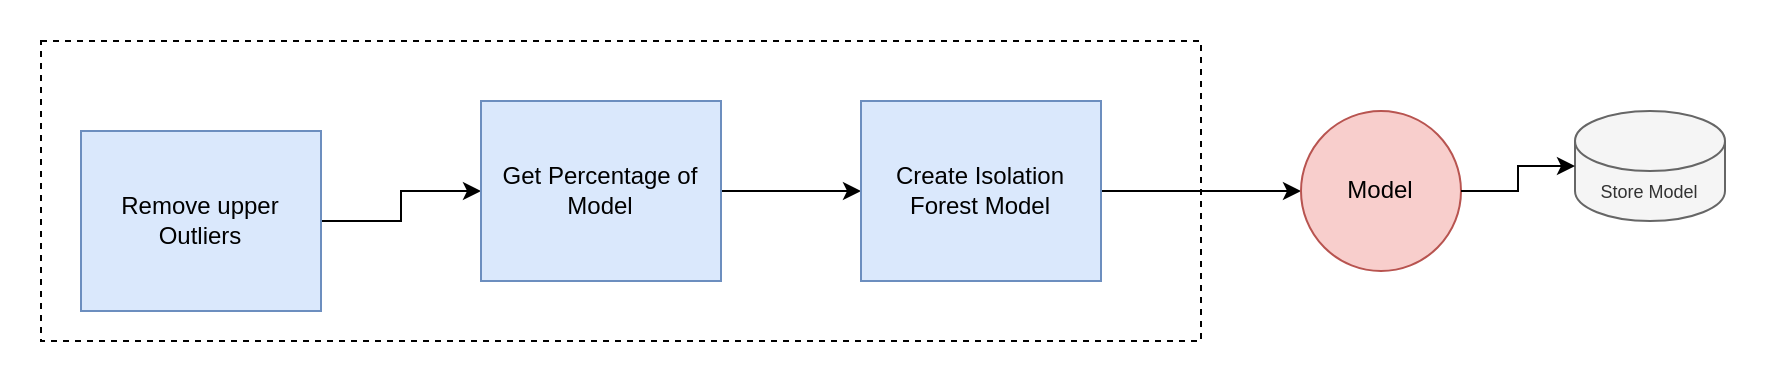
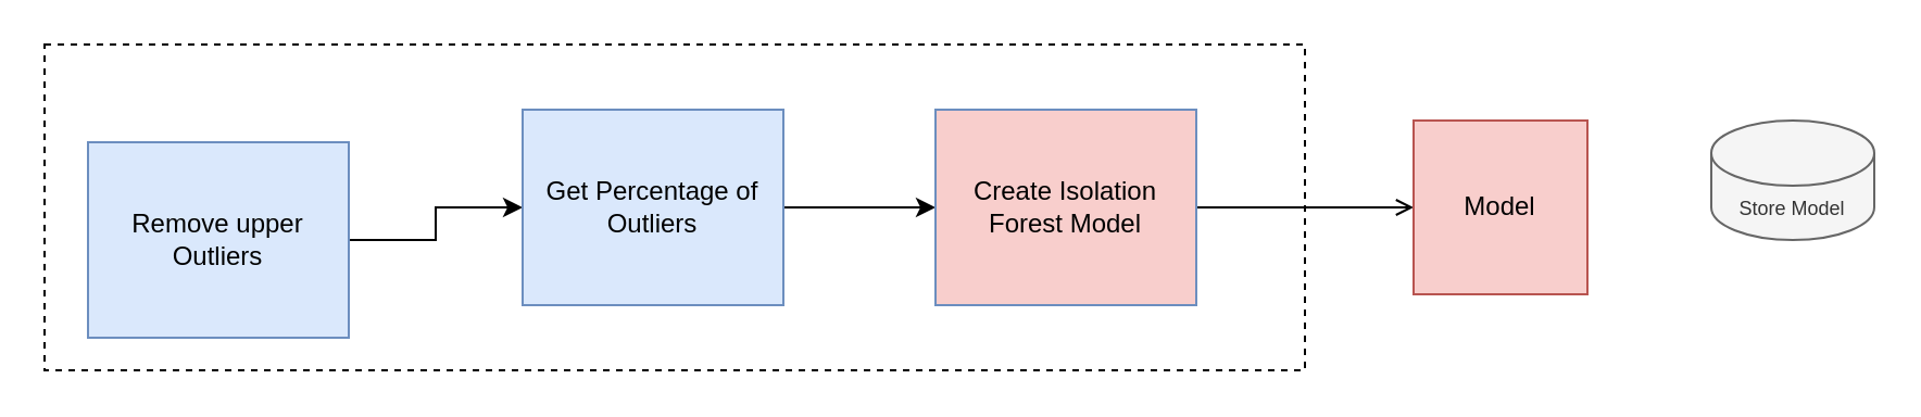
  <mxCell id="0" />
  <mxCell id="1" parent="0" />
  <mxCell id="2" value="" style="rounded=0;whiteSpace=wrap;html=1;fillColor=none;dashed=1;" parent="1" vertex="1"><mxGeometry x="20" y="20" width="580" height="150" as="geometry" /></mxCell>
  <mxCell id="3" style="edgeStyle=orthogonalEdgeStyle;rounded=0;orthogonalLoop=1;jettySize=auto;html=1;entryX=0;entryY=0.5;entryDx=0;entryDy=0;" parent="1" source="4" target="6" edge="1"><mxGeometry relative="1" as="geometry" /></mxCell>
  <mxCell id="4" value="Remove upper Outliers" style="rounded=0;whiteSpace=wrap;html=1;fillColor=#dae8fc;strokeColor=#6c8ebf;" parent="1" vertex="1"><mxGeometry x="40" y="65" width="120" height="90" as="geometry" /></mxCell>
  <mxCell id="5" style="edgeStyle=orthogonalEdgeStyle;rounded=0;orthogonalLoop=1;jettySize=auto;html=1;entryX=0;entryY=0.5;entryDx=0;entryDy=0;" parent="1" source="6" target="8" edge="1"><mxGeometry relative="1" as="geometry" /></mxCell>
- <mxCell id="6" value="Get Percentage of Model" style="rounded=0;whiteSpace=wrap;html=1;fillColor=#dae8fc;strokeColor=#6c8ebf;" parent="1" vertex="1"><mxGeometry x="240" y="50" width="120" height="90" as="geometry" /></mxCell>
- <mxCell id="7" style="edgeStyle=orthogonalEdgeStyle;rounded=0;orthogonalLoop=1;jettySize=auto;html=1;entryX=0;entryY=0.5;entryDx=0;entryDy=0;" parent="1" source="8" target="9" edge="1"><mxGeometry relative="1" as="geometry" /></mxCell>
- <mxCell id="8" value="Create Isolation Forest Model" style="rounded=0;whiteSpace=wrap;html=1;fillColor=#dae8fc;strokeColor=#6c8ebf;" parent="1" vertex="1"><mxGeometry x="430" y="50" width="120" height="90" as="geometry" /></mxCell>
- <mxCell id="9" value="Model" style="ellipse;whiteSpace=wrap;html=1;fillColor=#f8cecc;strokeColor=#b85450;" parent="1" vertex="1"><mxGeometry x="650" y="55" width="80" height="80" as="geometry" /></mxCell>
+ <mxCell id="6" value="Get Percentage of Outliers" style="rounded=0;whiteSpace=wrap;html=1;fillColor=#dae8fc;strokeColor=#6c8ebf;" parent="1" vertex="1"><mxGeometry x="240" y="50" width="120" height="90" as="geometry" /></mxCell>
+ <mxCell id="7" style="edgeStyle=orthogonalEdgeStyle;rounded=0;orthogonalLoop=1;jettySize=auto;html=1;entryX=0;entryY=0.5;entryDx=0;entryDy=0;endArrow=open;" parent="1" source="8" target="9" edge="1"><mxGeometry relative="1" as="geometry" /></mxCell>
+ <mxCell id="8" value="Create Isolation Forest Model" style="rounded=0;whiteSpace=wrap;html=1;fillColor=#f8cecc;strokeColor=#6c8ebf;" parent="1" vertex="1"><mxGeometry x="430" y="50" width="120" height="90" as="geometry" /></mxCell>
+ <mxCell id="9" value="Model" style="whiteSpace=wrap;html=1;fillColor=#f8cecc;strokeColor=#b85450;rounded=0;" parent="1" vertex="1"><mxGeometry x="650" y="55" width="80" height="80" as="geometry" /></mxCell>
  <mxCell id="10" value="&lt;font style=&quot;font-size: 9px;&quot;&gt;Store Model&lt;/font&gt;" style="shape=cylinder3;whiteSpace=wrap;html=1;boundedLbl=1;backgroundOutline=1;size=15;fillColor=#f5f5f5;fontColor=#333333;strokeColor=#666666;" parent="1" vertex="1"><mxGeometry x="787" y="55" width="75" height="55" as="geometry" /></mxCell>
- <mxCell id="11" style="edgeStyle=orthogonalEdgeStyle;rounded=0;orthogonalLoop=1;jettySize=auto;html=1;entryX=0;entryY=0.5;entryDx=0;entryDy=0;entryPerimeter=0;" parent="1" source="9" target="10" edge="1"><mxGeometry relative="1" as="geometry" /></mxCell>
